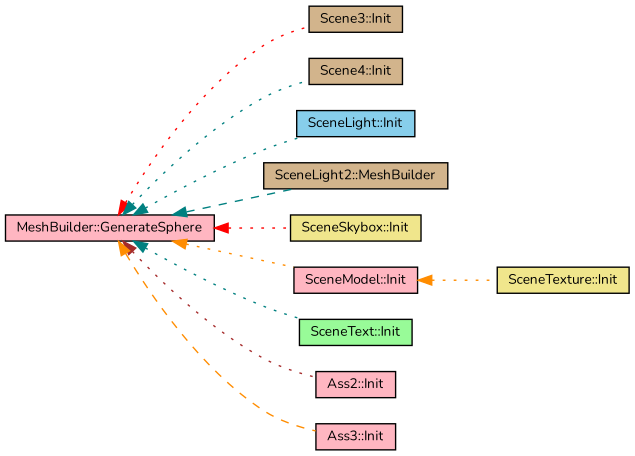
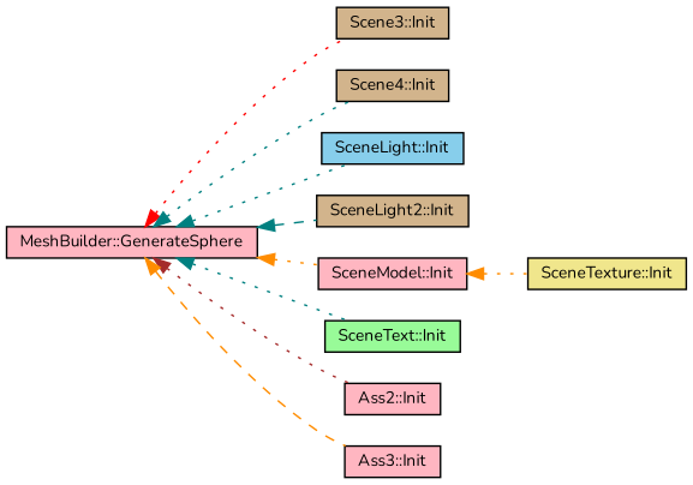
  digraph {
    fontname=Nunito
    rankdir=LR
    node [color=black fillcolor=lightpink fontname=Nunito fontsize=10 shape=record style=filled]
    edge [color=teal dir=back fontname=Nunito fontsize=10 labelfontname=Helvetica labelfontsize=10 style=dotted]
    n1 [fontcolor=black height=0.2 label="MeshBuilder::GenerateSphere" width=0.4]
    n2 [fillcolor=tan height=0.2 label="Scene3::Init" width=0.4]
    n3 [fillcolor=tan height=0.2 label="Scene4::Init" width=0.4]
    n4 [fillcolor=skyblue height=0.2 label="SceneLight::Init" width=0.4]
-   n5 [fillcolor=tan height=0.2 label="SceneLight2::MeshBuilder" width=0.4]
-   n6 [fillcolor=khaki height=0.2 label="SceneSkybox::Init" width=0.4]
+   n5 [fillcolor=tan height=0.2 label="SceneLight2::Init" width=0.4]
    n7 [height=0.2 label="SceneModel::Init" width=0.4]
    n8 [fillcolor=palegreen height=0.2 label="SceneText::Init" width=0.4]
    n9 [height=0.2 label="Ass2::Init" width=0.4]
    n10 [height=0.2 label="Ass3::Init" width=0.4]
    n11 [fillcolor=khaki height=0.2 label="SceneTexture::Init" width=0.4]
    n1 -> n2 [color=red]
    n1 -> n3
    n1 -> n4
    n1 -> n5 [style=dashed]
-   n1 -> n6 [color=red]
    n1 -> n7 [color=darkorange]
    n1 -> n8
    n1 -> n9 [color=brown]
    n1 -> n10 [color=darkorange style=dashed]
    n7 -> n11 [color=darkorange]
  }
